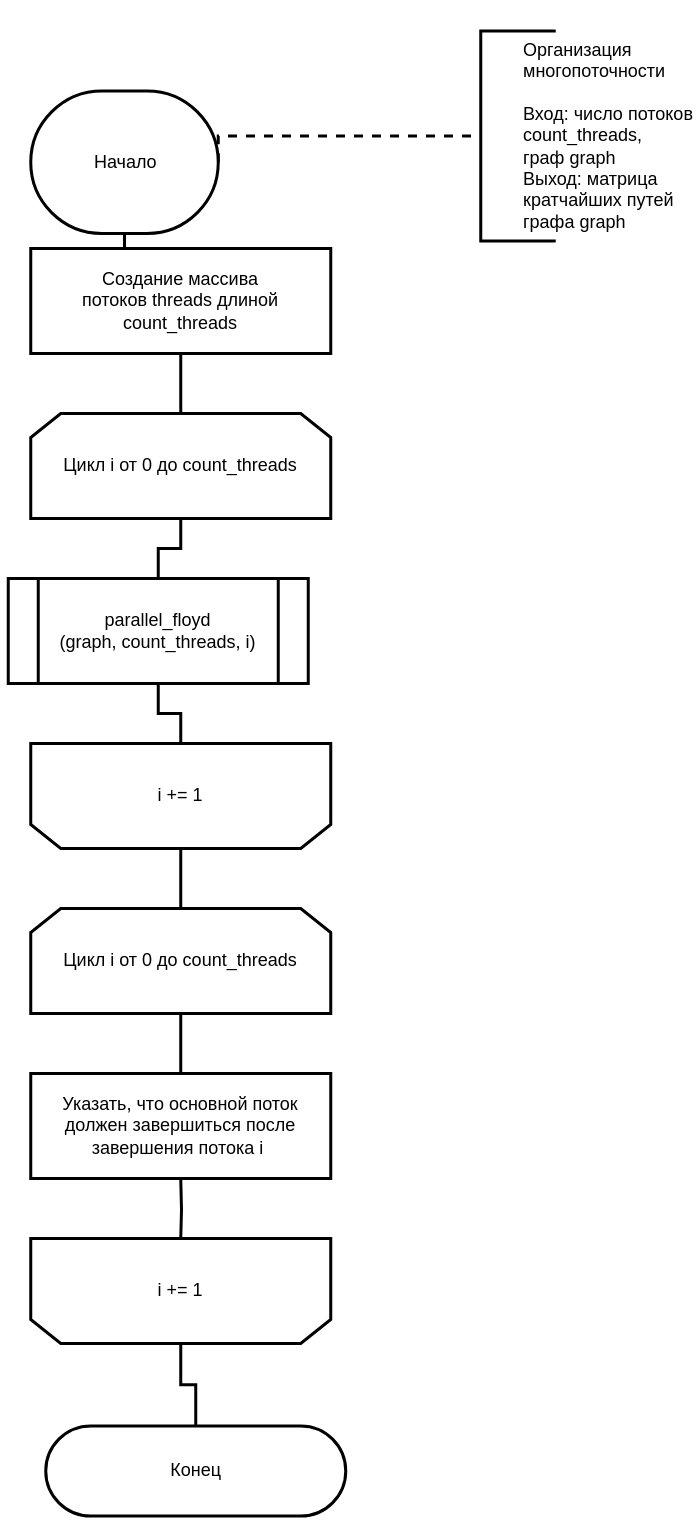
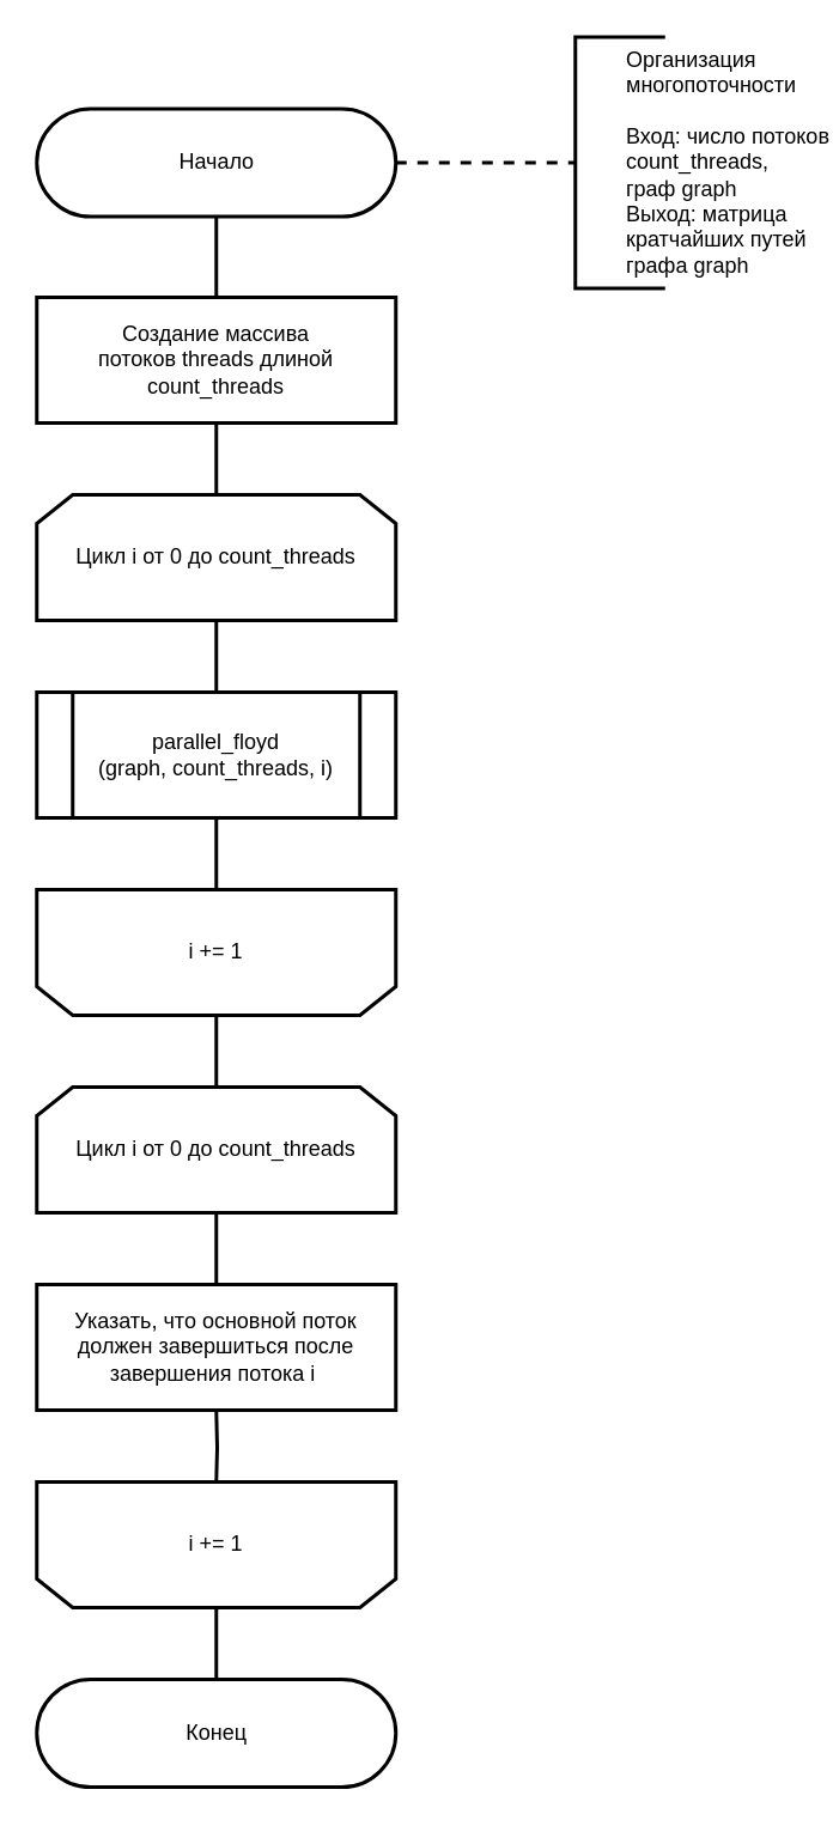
  <mxCell id="0" />
  <mxCell id="1" parent="0" />
  <mxCell id="2" style="edgeStyle=orthogonalEdgeStyle;rounded=0;orthogonalLoop=1;jettySize=auto;html=1;entryX=0;entryY=0.5;entryDx=0;entryDy=0;entryPerimeter=0;endArrow=none;endFill=0;strokeWidth=2;dashed=1;exitX=1;exitY=0.5;exitDx=0;exitDy=0;exitPerimeter=0;" edge="1" parent="1" source="4" target="5"><mxGeometry relative="1" as="geometry"><mxPoint x="270" y="160" as="sourcePoint" /><Array as="points"><mxPoint x="240" y="90" /><mxPoint x="240" y="90" /></Array></mxGeometry></mxCell>
  <mxCell id="3" style="edgeStyle=orthogonalEdgeStyle;rounded=0;orthogonalLoop=1;jettySize=auto;html=1;exitX=0.5;exitY=0.5;exitDx=0;exitDy=30;exitPerimeter=0;entryX=0.5;entryY=0;entryDx=0;entryDy=0;strokeWidth=2;endArrow=none;endFill=0;" edge="1" parent="1" source="4" target="13"><mxGeometry relative="1" as="geometry" /></mxCell>
- <mxCell id="4" value="&lt;font style=&quot;font-size: 12px&quot;&gt;Начало&lt;/font&gt;" style="html=1;dashed=0;whitespace=wrap;shape=mxgraph.dfd.start;strokeWidth=2;" vertex="1" parent="1"><mxGeometry x="20" y="60" width="125" height="95" as="geometry" /></mxCell>
+ <mxCell id="4" value="&lt;font style=&quot;font-size: 12px&quot;&gt;Начало&lt;/font&gt;" style="html=1;dashed=0;whitespace=wrap;shape=mxgraph.dfd.start;strokeWidth=2;" vertex="1" parent="1"><mxGeometry x="20" y="60" width="200" height="60" as="geometry" /></mxCell>
  <mxCell id="5" value="&lt;div&gt;&lt;span style=&quot;white-space: pre&quot;&gt;&#09;&lt;/span&gt;Организация&lt;/div&gt;&lt;div&gt;&lt;span style=&quot;white-space: pre&quot;&gt;&#09;&lt;/span&gt;многопоточности&lt;br&gt;&lt;/div&gt;&lt;div&gt;&lt;span&gt;&lt;br&gt;&lt;/span&gt;&lt;/div&gt;&lt;span style=&quot;white-space: pre&quot;&gt;&#09;&lt;/span&gt;Вход: число потоков&lt;br&gt;&lt;span style=&quot;white-space: pre&quot;&gt;&#09;&lt;/span&gt;count_threads,&lt;br&gt;&lt;span style=&quot;white-space: pre&quot;&gt;&#09;&lt;/span&gt;граф graph&lt;br&gt;&lt;span style=&quot;white-space: pre&quot;&gt;&#09;&lt;/span&gt;Выход: матрица&lt;br&gt;&lt;span style=&quot;white-space: pre&quot;&gt;&#09;&lt;/span&gt;кратчайших путей&lt;br&gt;&lt;span style=&quot;white-space: pre&quot;&gt;&#09;&lt;/span&gt;графа graph" style="strokeWidth=2;html=1;shape=mxgraph.flowchart.annotation_1;align=left;pointerEvents=1;" vertex="1" parent="1"><mxGeometry x="320" y="20" width="50" height="140" as="geometry" /></mxCell>
- <mxCell id="6" value="&lt;font style=&quot;font-size: 12px&quot;&gt;Конец&lt;/font&gt;" style="html=1;dashed=0;whitespace=wrap;shape=mxgraph.dfd.start;strokeWidth=2;" vertex="1" parent="1"><mxGeometry x="30" y="950" width="200" height="60" as="geometry" /></mxCell>
+ <mxCell id="6" value="&lt;font style=&quot;font-size: 12px&quot;&gt;Конец&lt;/font&gt;" style="html=1;dashed=0;whitespace=wrap;shape=mxgraph.dfd.start;strokeWidth=2;" vertex="1" parent="1"><mxGeometry x="20" y="935" width="200" height="60" as="geometry" /></mxCell>
  <mxCell id="7" style="edgeStyle=orthogonalEdgeStyle;rounded=0;orthogonalLoop=1;jettySize=auto;html=1;exitX=0.5;exitY=1;exitDx=0;exitDy=0;entryX=0.5;entryY=0;entryDx=0;entryDy=0;endArrow=none;endFill=0;strokeWidth=2;" edge="1" parent="1" source="8"><mxGeometry relative="1" as="geometry"><mxPoint x="120" y="715" as="targetPoint" /></mxGeometry></mxCell>
  <mxCell id="8" value="Цикл i от 0 до count_threads" style="shape=loopLimit;whiteSpace=wrap;html=1;strokeWidth=2;" vertex="1" parent="1"><mxGeometry x="20" y="605" width="200" height="70" as="geometry" /></mxCell>
  <mxCell id="9" style="edgeStyle=orthogonalEdgeStyle;rounded=0;orthogonalLoop=1;jettySize=auto;html=1;exitX=0.5;exitY=0;exitDx=0;exitDy=0;entryX=0.5;entryY=0.5;entryDx=0;entryDy=-30;entryPerimeter=0;endArrow=none;endFill=0;strokeWidth=2;" edge="1" parent="1" source="10" target="6"><mxGeometry relative="1" as="geometry" /></mxCell>
  <mxCell id="10" value="i += 1" style="shape=loopLimit;whiteSpace=wrap;html=1;strokeWidth=2;direction=west;" vertex="1" parent="1"><mxGeometry x="20" y="825" width="200" height="70" as="geometry" /></mxCell>
  <mxCell id="11" value="" style="edgeStyle=orthogonalEdgeStyle;rounded=0;orthogonalLoop=1;jettySize=auto;html=1;endArrow=none;endFill=0;strokeWidth=2;" edge="1" parent="1" target="10"><mxGeometry relative="1" as="geometry"><mxPoint x="120" y="785" as="sourcePoint" /></mxGeometry></mxCell>
  <mxCell id="12" style="edgeStyle=orthogonalEdgeStyle;rounded=0;orthogonalLoop=1;jettySize=auto;html=1;exitX=0.5;exitY=1;exitDx=0;exitDy=0;entryX=0.5;entryY=0;entryDx=0;entryDy=0;endArrow=none;endFill=0;strokeWidth=2;" edge="1" parent="1" source="13" target="15"><mxGeometry relative="1" as="geometry" /></mxCell>
  <mxCell id="13" value="&lt;font&gt;Создание массива &lt;br&gt;потоков threads длиной count_threads&lt;br&gt;&lt;/font&gt;" style="rounded=0;whiteSpace=wrap;html=1;strokeWidth=2;" vertex="1" parent="1"><mxGeometry x="20" y="165" width="200" height="70" as="geometry" /></mxCell>
  <mxCell id="14" style="edgeStyle=orthogonalEdgeStyle;rounded=0;orthogonalLoop=1;jettySize=auto;html=1;exitX=0.5;exitY=1;exitDx=0;exitDy=0;entryX=0.5;entryY=0;entryDx=0;entryDy=0;endArrow=none;endFill=0;strokeWidth=2;" edge="1" parent="1" source="15" target="19"><mxGeometry relative="1" as="geometry" /></mxCell>
  <mxCell id="15" value="Цикл i от 0 до count_threads" style="shape=loopLimit;whiteSpace=wrap;html=1;strokeWidth=2;" vertex="1" parent="1"><mxGeometry x="20" y="275" width="200" height="70" as="geometry" /></mxCell>
  <mxCell id="16" style="edgeStyle=orthogonalEdgeStyle;rounded=0;orthogonalLoop=1;jettySize=auto;html=1;exitX=0.5;exitY=0;exitDx=0;exitDy=0;entryX=0.5;entryY=0;entryDx=0;entryDy=0;endArrow=none;endFill=0;strokeWidth=2;" edge="1" parent="1" source="17" target="8"><mxGeometry relative="1" as="geometry" /></mxCell>
  <mxCell id="17" value="i += 1" style="shape=loopLimit;whiteSpace=wrap;html=1;strokeWidth=2;direction=west;" vertex="1" parent="1"><mxGeometry x="20" y="495" width="200" height="70" as="geometry" /></mxCell>
  <mxCell id="18" value="" style="edgeStyle=orthogonalEdgeStyle;rounded=0;orthogonalLoop=1;jettySize=auto;html=1;endArrow=none;endFill=0;strokeWidth=2;" edge="1" parent="1" source="19" target="17"><mxGeometry relative="1" as="geometry" /></mxCell>
- <mxCell id="19" value="&lt;div&gt;&lt;div&gt;parallel_floyd&lt;/div&gt;&lt;div&gt;(graph, c&lt;span&gt;ount_threads,&amp;nbsp;&lt;/span&gt;&lt;span&gt;i)&lt;/span&gt;&lt;/div&gt;&lt;/div&gt;" style="shape=process;whiteSpace=wrap;html=1;backgroundOutline=1;strokeWidth=2;" vertex="1" parent="1"><mxGeometry x="5" y="385" width="200" height="70" as="geometry" /></mxCell>
+ <mxCell id="19" value="&lt;div&gt;&lt;div&gt;parallel_floyd&lt;/div&gt;&lt;div&gt;(graph, c&lt;span&gt;ount_threads,&amp;nbsp;&lt;/span&gt;&lt;span&gt;i)&lt;/span&gt;&lt;/div&gt;&lt;/div&gt;" style="shape=process;whiteSpace=wrap;html=1;backgroundOutline=1;strokeWidth=2;" vertex="1" parent="1"><mxGeometry x="20" y="385" width="200" height="70" as="geometry" /></mxCell>
  <mxCell id="20" value="&lt;font&gt;Указать, что основной поток должен завершиться после завершения потока i&amp;nbsp;&lt;br&gt;&lt;/font&gt;" style="rounded=0;whiteSpace=wrap;html=1;strokeWidth=2;" vertex="1" parent="1"><mxGeometry x="20" y="715" width="200" height="70" as="geometry" /></mxCell>
